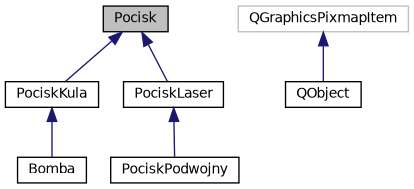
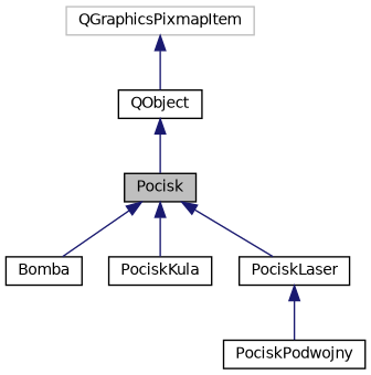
  digraph {
    node [color=black fillcolor=white fontname=Helvetica fontsize=10 shape=record style=filled]
    edge [color=midnightblue dir=back fontname=Helvetica fontsize=10 labelfontname=Helvetica labelfontsize=10 style=solid]
    n1 [fillcolor=grey75 fontcolor=black height=0.2 label=Pocisk width=0.4]
    n2 [height=0.2 label=Bomba width=0.4]
    n3 [height=0.2 label=PociskKula width=0.4]
    n4 [height=0.2 label=PociskLaser width=0.4]
    n5 [height=0.2 label=PociskPodwojny width=0.4]
    n6 [height=0.2 label=QObject width=0.4]
    n7 [color=grey75 height=0.2 label=QGraphicsPixmapItem width=0.4]
-   n3 -> n2
+   n1 -> n2
    n1 -> n3
    n1 -> n4
    n4 -> n5
+   n6 -> n1
    n7 -> n6
  }
